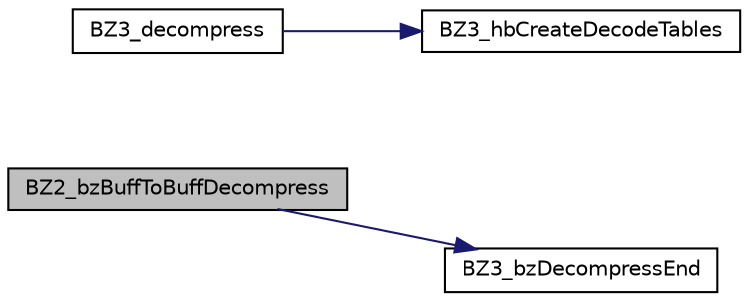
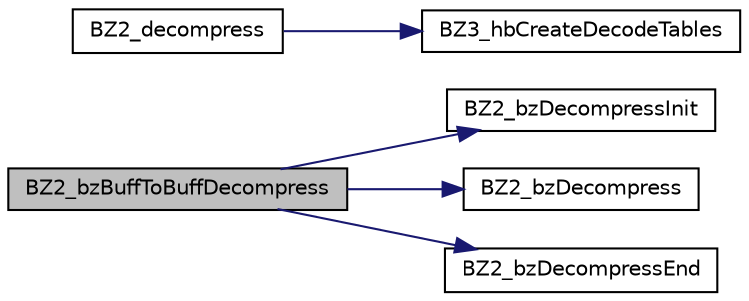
  digraph {
    rankdir=LR
    node [color=black fillcolor=white fontname=Helvetica fontsize=10 shape=record style=filled]
    edge [color=midnightblue fontname=Helvetica fontsize=10 labelfontname=Helvetica labelfontsize=10 style=solid]
    n1 [fillcolor=grey75 fontcolor=black height=0.2 label=BZ2_bzBuffToBuffDecompress width=0.4]
-   n4 [height=0.2 label=BZ3_bzDecompressEnd width=0.4]
-   n5 [height=0.2 label=BZ3_decompress width=0.4]
+   n2 [height=0.2 label=BZ2_bzDecompressInit width=0.4]
+   n3 [height=0.2 label=BZ2_bzDecompress width=0.4]
+   n4 [height=0.2 label=BZ2_bzDecompressEnd width=0.4]
+   n5 [height=0.2 label=BZ2_decompress width=0.4]
    n6 [height=0.2 label=BZ3_hbCreateDecodeTables width=0.4]
+   n1 -> n2
+   n1 -> n3
    n1 -> n4
    n5 -> n6
  }
